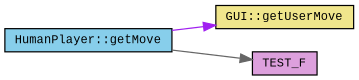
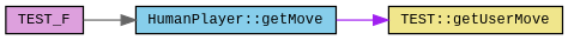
  digraph {
    fontname="Liberation Mono"
    rankdir=RL
    node [color=black fontname="Liberation Mono" fontsize=10 shape=record style=filled]
    edge [dir=back fontname="Liberation Mono" fontsize=10 labelfontname=Helvetica labelfontsize=10 style=solid]
-   n1 [fillcolor=khaki fontcolor=black height=0.2 label="GUI::getUserMove" width=0.4]
+   n1 [fillcolor=khaki fontcolor=black height=0.2 label="TEST::getUserMove" width=0.4]
    n2 [fillcolor=skyblue height=0.2 label="HumanPlayer::getMove" width=0.4]
    n3 [fillcolor=plum height=0.2 label=TEST_F width=0.4]
    n1 -> n2 [color=purple]
-   n3 -> n2 [color=gray40]
+   n2 -> n3 [color=gray40]
  }
